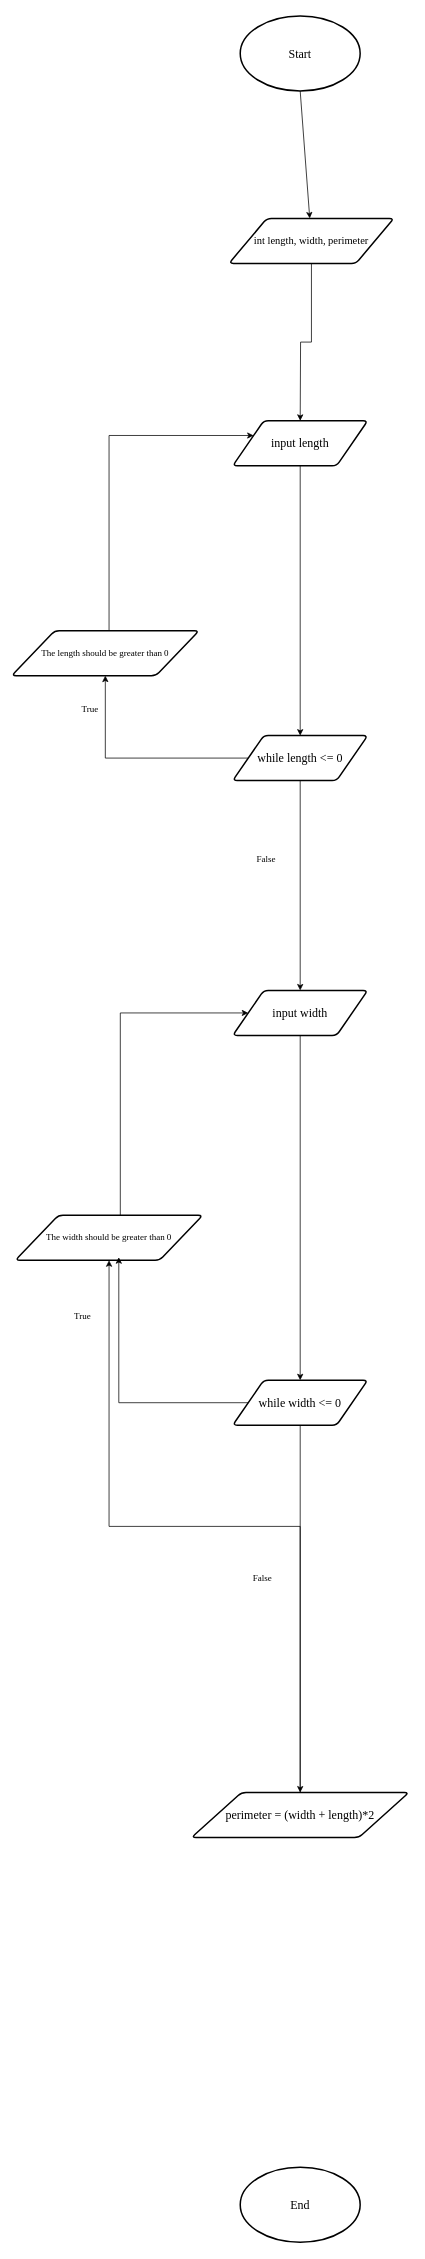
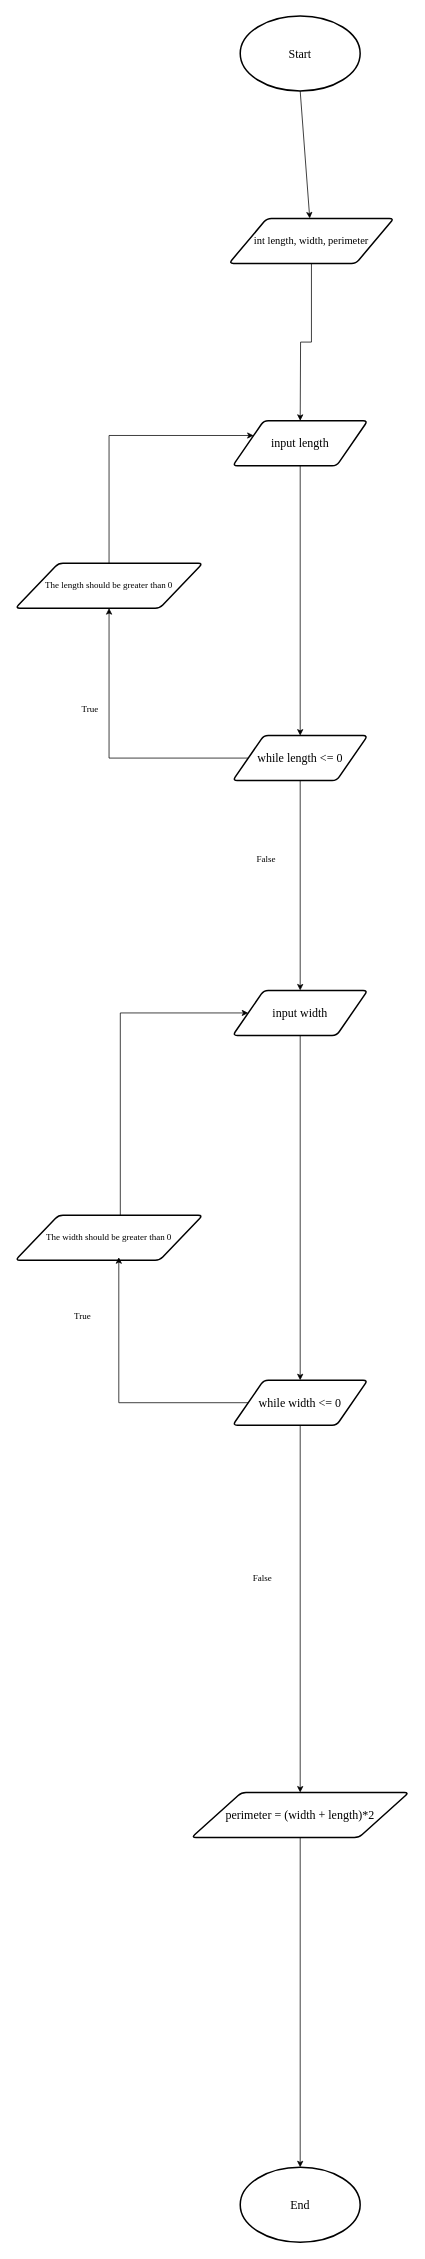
  <mxCell id="0" />
  <mxCell id="1" parent="0" />
  <mxCell id="2" value="Start" style="strokeWidth=2;html=1;shape=mxgraph.flowchart.start_2;whiteSpace=wrap;fontFamily=Times New Roman;fontSize=16;" parent="1" vertex="1"><mxGeometry x="320" y="20" width="160" height="100" as="geometry" /></mxCell>
  <mxCell id="3" style="edgeStyle=orthogonalEdgeStyle;rounded=0;orthogonalLoop=1;jettySize=auto;html=1;" parent="1" source="4" edge="1"><mxGeometry relative="1" as="geometry"><mxPoint x="400" y="560" as="targetPoint" /></mxGeometry></mxCell>
  <mxCell id="4" value="int length, width, perimeter" style="shape=parallelogram;html=1;strokeWidth=2;perimeter=parallelogramPerimeter;whiteSpace=wrap;rounded=1;arcSize=12;size=0.23;fontFamily=Times New Roman;fontSize=14;" parent="1" vertex="1"><mxGeometry x="305" y="290" width="220" height="60" as="geometry" /></mxCell>
  <mxCell id="5" value="" style="endArrow=classic;html=1;rounded=0;exitX=0.5;exitY=1;exitDx=0;exitDy=0;exitPerimeter=0;" parent="1" source="2" target="4" edge="1"><mxGeometry width="50" height="50" relative="1" as="geometry"><mxPoint x="360" y="260" as="sourcePoint" /><mxPoint x="410" y="210" as="targetPoint" /></mxGeometry></mxCell>
  <mxCell id="6" style="edgeStyle=orthogonalEdgeStyle;rounded=0;orthogonalLoop=1;jettySize=auto;html=1;" parent="1" source="7" target="12" edge="1"><mxGeometry relative="1" as="geometry" /></mxCell>
  <mxCell id="7" value="input length" style="shape=parallelogram;html=1;strokeWidth=2;perimeter=parallelogramPerimeter;whiteSpace=wrap;rounded=1;arcSize=12;size=0.23;fontFamily=Times New Roman;fontSize=16;" parent="1" vertex="1"><mxGeometry x="310" y="560" width="180" height="60" as="geometry" /></mxCell>
  <mxCell id="8" style="edgeStyle=orthogonalEdgeStyle;rounded=0;orthogonalLoop=1;jettySize=auto;html=1;entryX=0.5;entryY=0;entryDx=0;entryDy=0;" parent="1" source="9" target="16" edge="1"><mxGeometry relative="1" as="geometry" /></mxCell>
  <mxCell id="9" value="input width" style="shape=parallelogram;html=1;strokeWidth=2;perimeter=parallelogramPerimeter;whiteSpace=wrap;rounded=1;arcSize=12;size=0.23;fontFamily=Times New Roman;fontSize=16;" parent="1" vertex="1"><mxGeometry x="310" y="1320" width="180" height="60" as="geometry" /></mxCell>
  <mxCell id="10" style="edgeStyle=orthogonalEdgeStyle;rounded=0;orthogonalLoop=1;jettySize=auto;html=1;entryX=0.5;entryY=1;entryDx=0;entryDy=0;" parent="1" source="12" target="14" edge="1"><mxGeometry relative="1" as="geometry" /></mxCell>
  <mxCell id="11" style="edgeStyle=orthogonalEdgeStyle;rounded=0;orthogonalLoop=1;jettySize=auto;html=1;" parent="1" source="12" target="9" edge="1"><mxGeometry relative="1" as="geometry" /></mxCell>
  <mxCell id="12" value="while length &amp;lt;= 0" style="shape=parallelogram;html=1;strokeWidth=2;perimeter=parallelogramPerimeter;whiteSpace=wrap;rounded=1;arcSize=12;size=0.23;fontFamily=Times New Roman;fontSize=16;" parent="1" vertex="1"><mxGeometry x="310" y="980" width="180" height="60" as="geometry" /></mxCell>
  <mxCell id="13" style="edgeStyle=orthogonalEdgeStyle;rounded=0;orthogonalLoop=1;jettySize=auto;html=1;entryX=0;entryY=0.25;entryDx=0;entryDy=0;" parent="1" source="14" target="7" edge="1"><mxGeometry relative="1" as="geometry"><Array as="points"><mxPoint x="145" y="580" /></Array></mxGeometry></mxCell>
- <mxCell id="14" value="&lt;div align=&quot;left&quot;&gt;The length should be greater than 0&lt;br&gt;&lt;/div&gt;" style="shape=parallelogram;html=1;strokeWidth=2;perimeter=parallelogramPerimeter;whiteSpace=wrap;rounded=1;arcSize=12;size=0.23;fontFamily=Times New Roman;" parent="1" vertex="1"><mxGeometry x="15" y="840" width="250" height="60" as="geometry" /></mxCell>
+ <mxCell id="14" value="&lt;div align=&quot;left&quot;&gt;The length should be greater than 0&lt;br&gt;&lt;/div&gt;" style="shape=parallelogram;html=1;strokeWidth=2;perimeter=parallelogramPerimeter;whiteSpace=wrap;rounded=1;arcSize=12;size=0.23;fontFamily=Times New Roman;" parent="1" vertex="1"><mxGeometry x="20" y="750" width="250" height="60" as="geometry" /></mxCell>
  <mxCell id="15" style="edgeStyle=orthogonalEdgeStyle;rounded=0;orthogonalLoop=1;jettySize=auto;html=1;" parent="1" source="16" target="24" edge="1"><mxGeometry relative="1" as="geometry" /></mxCell>
  <mxCell id="16" value="while width &amp;lt;= 0" style="shape=parallelogram;html=1;strokeWidth=2;perimeter=parallelogramPerimeter;whiteSpace=wrap;rounded=1;arcSize=12;size=0.23;fontFamily=Times New Roman;fontSize=16;" parent="1" vertex="1"><mxGeometry x="310" y="1840" width="180" height="60" as="geometry" /></mxCell>
  <mxCell id="17" style="edgeStyle=orthogonalEdgeStyle;rounded=0;orthogonalLoop=1;jettySize=auto;html=1;entryX=0;entryY=0.5;entryDx=0;entryDy=0;" parent="1" source="18" target="9" edge="1"><mxGeometry relative="1" as="geometry"><Array as="points"><mxPoint x="160" y="1350" /></Array></mxGeometry></mxCell>
  <mxCell id="18" value="&lt;div align=&quot;left&quot;&gt;The width should be greater than 0&lt;br&gt;&lt;/div&gt;" style="shape=parallelogram;html=1;strokeWidth=2;perimeter=parallelogramPerimeter;whiteSpace=wrap;rounded=1;arcSize=12;size=0.23;fontFamily=Times New Roman;" parent="1" vertex="1"><mxGeometry x="20" y="1620" width="250" height="60" as="geometry" /></mxCell>
  <mxCell id="19" style="edgeStyle=orthogonalEdgeStyle;rounded=0;orthogonalLoop=1;jettySize=auto;html=1;entryX=0.552;entryY=0.933;entryDx=0;entryDy=0;entryPerimeter=0;" parent="1" source="16" target="18" edge="1"><mxGeometry relative="1" as="geometry" /></mxCell>
  <mxCell id="20" value="True" style="text;html=1;align=center;verticalAlign=middle;whiteSpace=wrap;rounded=0;fontFamily=Times New Roman;" parent="1" vertex="1"><mxGeometry x="90" y="930" width="60" height="30" as="geometry" /></mxCell>
  <mxCell id="21" value="False" style="text;html=1;align=center;verticalAlign=middle;whiteSpace=wrap;rounded=0;fontFamily=Times New Roman;" parent="1" vertex="1"><mxGeometry x="325" y="1130" width="60" height="30" as="geometry" /></mxCell>
  <mxCell id="22" value="True" style="text;html=1;align=center;verticalAlign=middle;whiteSpace=wrap;rounded=0;fontFamily=Times New Roman;" parent="1" vertex="1"><mxGeometry x="80" y="1740" width="60" height="30" as="geometry" /></mxCell>
- <mxCell id="23" style="edgeStyle=orthogonalEdgeStyle;rounded=0;orthogonalLoop=1;jettySize=auto;html=1;" parent="1" source="24" target="18" edge="1"><mxGeometry relative="1" as="geometry" /></mxCell>
+ <mxCell id="23" style="edgeStyle=orthogonalEdgeStyle;rounded=0;orthogonalLoop=1;jettySize=auto;html=1;" parent="1" source="24" target="25" edge="1"><mxGeometry relative="1" as="geometry" /></mxCell>
  <mxCell id="24" value="perimeter = (width + length)*2" style="shape=parallelogram;html=1;strokeWidth=2;perimeter=parallelogramPerimeter;whiteSpace=wrap;rounded=1;arcSize=12;size=0.23;fontFamily=Times New Roman;fontSize=16;" parent="1" vertex="1"><mxGeometry x="255" y="2390" width="290" height="60" as="geometry" /></mxCell>
  <mxCell id="25" value="End" style="strokeWidth=2;html=1;shape=mxgraph.flowchart.start_2;whiteSpace=wrap;fontFamily=Times New Roman;fontSize=16;" parent="1" vertex="1"><mxGeometry x="320" y="2890" width="160" height="100" as="geometry" /></mxCell>
  <mxCell id="26" value="False" style="text;html=1;align=center;verticalAlign=middle;whiteSpace=wrap;rounded=0;fontFamily=Times New Roman;" vertex="1" parent="1"><mxGeometry x="320" y="2090" width="60" height="30" as="geometry" /></mxCell>
